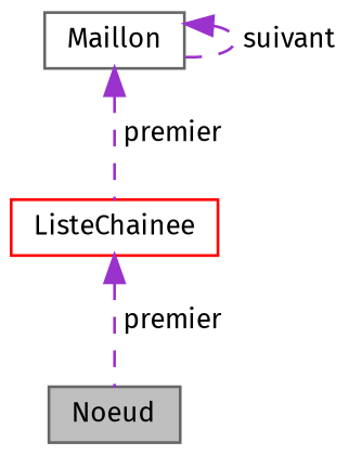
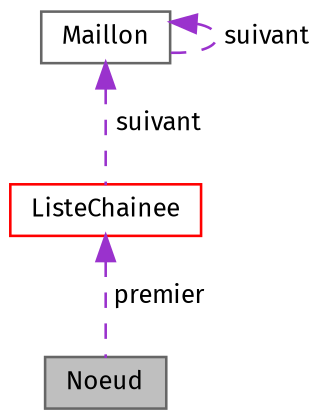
  digraph {
    fontname="Fira Sans"
    node [color=gray40 fillcolor=white fontname="Fira Sans" fontsize=10 shape=record style=filled]
    edge [color=darkorchid3 dir=back fontname="Fira Sans" fontsize=10 labelfontname=Helvetica labelfontsize=10 style=dashed]
    n1 [fillcolor=grey75 fontcolor=black height=0.2 label=Noeud width=0.4]
    n2 [color=red height=0.2 label=ListeChainee width=0.4]
    n3 [height=0.2 label=Maillon width=0.4]
    n2 -> n1 [label=" premier"]
-   n3 -> n2 [label=" premier"]
+   n3 -> n2 [label=" suivant"]
    n3 -> n3 [label=" suivant"]
  }
